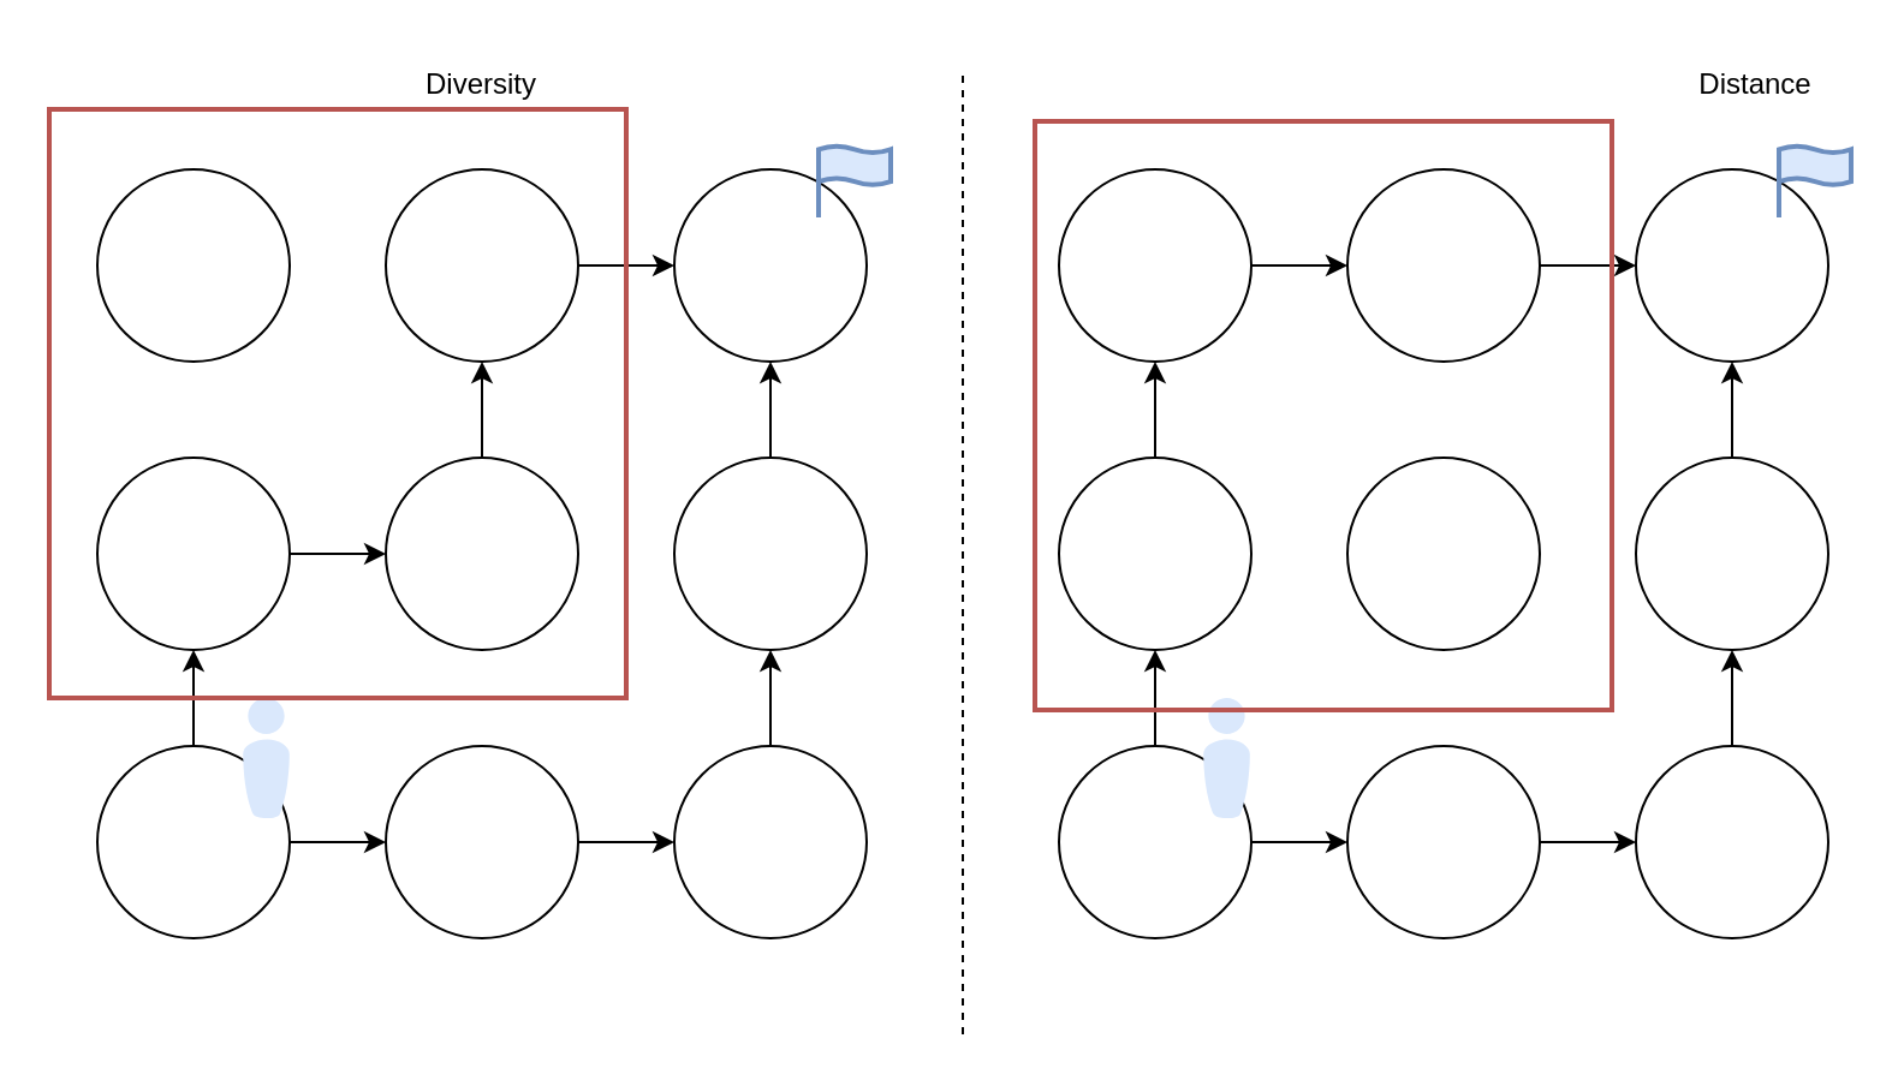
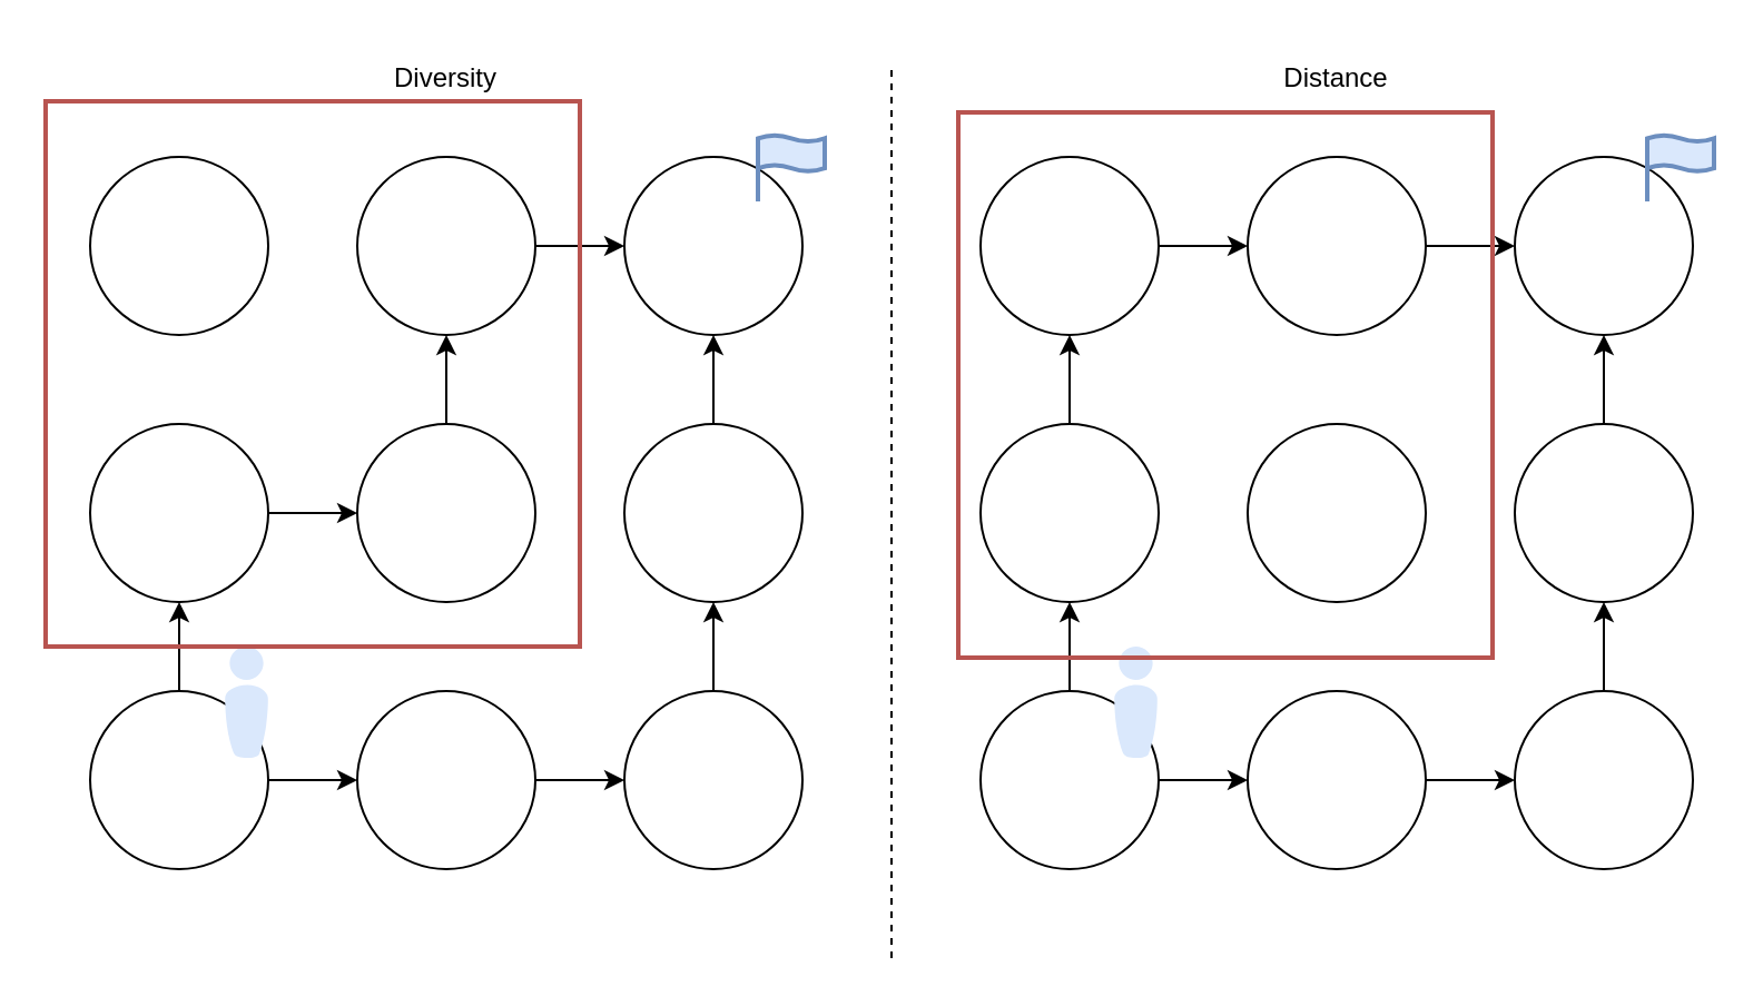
  <mxCell id="0" />
  <mxCell id="1" parent="0" />
  <mxCell id="2" value="" style="edgeStyle=orthogonalEdgeStyle;rounded=0;orthogonalLoop=1;jettySize=auto;html=1;" edge="1" parent="1" source="4" target="6"><mxGeometry relative="1" as="geometry" /></mxCell>
  <mxCell id="3" value="" style="edgeStyle=orthogonalEdgeStyle;rounded=0;orthogonalLoop=1;jettySize=auto;html=1;" edge="1" parent="1" source="4" target="8"><mxGeometry relative="1" as="geometry" /></mxCell>
  <mxCell id="4" value="" style="ellipse;whiteSpace=wrap;html=1;aspect=fixed;" vertex="1" parent="1"><mxGeometry x="40" y="310" width="80" height="80" as="geometry" /></mxCell>
  <mxCell id="5" value="" style="edgeStyle=orthogonalEdgeStyle;rounded=0;orthogonalLoop=1;jettySize=auto;html=1;" edge="1" parent="1" source="6" target="14"><mxGeometry relative="1" as="geometry" /></mxCell>
  <mxCell id="6" value="" style="ellipse;whiteSpace=wrap;html=1;aspect=fixed;" vertex="1" parent="1"><mxGeometry x="160" y="310" width="80" height="80" as="geometry" /></mxCell>
  <mxCell id="7" value="" style="edgeStyle=orthogonalEdgeStyle;rounded=0;orthogonalLoop=1;jettySize=auto;html=1;" edge="1" parent="1" source="8" target="10"><mxGeometry relative="1" as="geometry" /></mxCell>
  <mxCell id="8" value="" style="ellipse;whiteSpace=wrap;html=1;aspect=fixed;" vertex="1" parent="1"><mxGeometry x="40" y="190" width="80" height="80" as="geometry" /></mxCell>
  <mxCell id="9" value="" style="edgeStyle=orthogonalEdgeStyle;rounded=0;orthogonalLoop=1;jettySize=auto;html=1;" edge="1" parent="1" source="10" target="17"><mxGeometry relative="1" as="geometry" /></mxCell>
  <mxCell id="10" value="" style="ellipse;whiteSpace=wrap;html=1;aspect=fixed;" vertex="1" parent="1"><mxGeometry x="160" y="190" width="80" height="80" as="geometry" /></mxCell>
  <mxCell id="11" value="" style="edgeStyle=orthogonalEdgeStyle;rounded=0;orthogonalLoop=1;jettySize=auto;html=1;entryX=0.5;entryY=1;entryDx=0;entryDy=0;" edge="1" parent="1" source="12" target="15"><mxGeometry relative="1" as="geometry" /></mxCell>
  <mxCell id="12" value="" style="ellipse;whiteSpace=wrap;html=1;aspect=fixed;" vertex="1" parent="1"><mxGeometry x="280" y="190" width="80" height="80" as="geometry" /></mxCell>
  <mxCell id="13" value="" style="edgeStyle=orthogonalEdgeStyle;rounded=0;orthogonalLoop=1;jettySize=auto;html=1;" edge="1" parent="1" source="14" target="12"><mxGeometry relative="1" as="geometry" /></mxCell>
  <mxCell id="14" value="" style="ellipse;whiteSpace=wrap;html=1;aspect=fixed;" vertex="1" parent="1"><mxGeometry x="280" y="310" width="80" height="80" as="geometry" /></mxCell>
  <mxCell id="15" value="" style="ellipse;whiteSpace=wrap;html=1;aspect=fixed;" vertex="1" parent="1"><mxGeometry x="280" y="70" width="80" height="80" as="geometry" /></mxCell>
  <mxCell id="16" value="" style="edgeStyle=orthogonalEdgeStyle;rounded=0;orthogonalLoop=1;jettySize=auto;html=1;entryX=0;entryY=0.5;entryDx=0;entryDy=0;" edge="1" parent="1" source="17" target="15"><mxGeometry relative="1" as="geometry" /></mxCell>
  <mxCell id="17" value="" style="ellipse;whiteSpace=wrap;html=1;aspect=fixed;" vertex="1" parent="1"><mxGeometry x="160" y="70" width="80" height="80" as="geometry" /></mxCell>
  <mxCell id="18" value="" style="ellipse;whiteSpace=wrap;html=1;aspect=fixed;" vertex="1" parent="1"><mxGeometry x="40" y="70" width="80" height="80" as="geometry" /></mxCell>
  <mxCell id="19" value="" style="edgeStyle=orthogonalEdgeStyle;rounded=0;orthogonalLoop=1;jettySize=auto;html=1;" edge="1" parent="1" source="21" target="25"><mxGeometry relative="1" as="geometry" /></mxCell>
  <mxCell id="20" value="" style="edgeStyle=orthogonalEdgeStyle;rounded=0;orthogonalLoop=1;jettySize=auto;html=1;" edge="1" parent="1" source="21" target="23"><mxGeometry relative="1" as="geometry" /></mxCell>
  <mxCell id="21" value="" style="ellipse;whiteSpace=wrap;html=1;aspect=fixed;" vertex="1" parent="1"><mxGeometry x="440" y="310" width="80" height="80" as="geometry" /></mxCell>
  <mxCell id="22" value="" style="edgeStyle=orthogonalEdgeStyle;rounded=0;orthogonalLoop=1;jettySize=auto;html=1;" edge="1" parent="1" source="23" target="30"><mxGeometry relative="1" as="geometry" /></mxCell>
  <mxCell id="23" value="" style="ellipse;whiteSpace=wrap;html=1;aspect=fixed;" vertex="1" parent="1"><mxGeometry x="560" y="310" width="80" height="80" as="geometry" /></mxCell>
  <mxCell id="24" value="" style="edgeStyle=orthogonalEdgeStyle;rounded=0;orthogonalLoop=1;jettySize=auto;html=1;" edge="1" parent="1" source="25" target="35"><mxGeometry relative="1" as="geometry" /></mxCell>
  <mxCell id="25" value="" style="ellipse;whiteSpace=wrap;html=1;aspect=fixed;" vertex="1" parent="1"><mxGeometry x="440" y="190" width="80" height="80" as="geometry" /></mxCell>
  <mxCell id="26" value="" style="ellipse;whiteSpace=wrap;html=1;aspect=fixed;" vertex="1" parent="1"><mxGeometry x="560" y="190" width="80" height="80" as="geometry" /></mxCell>
  <mxCell id="27" value="" style="edgeStyle=orthogonalEdgeStyle;rounded=0;orthogonalLoop=1;jettySize=auto;html=1;entryX=0.5;entryY=1;entryDx=0;entryDy=0;" edge="1" parent="1" source="28" target="31"><mxGeometry relative="1" as="geometry" /></mxCell>
  <mxCell id="28" value="" style="ellipse;whiteSpace=wrap;html=1;aspect=fixed;" vertex="1" parent="1"><mxGeometry x="680" y="190" width="80" height="80" as="geometry" /></mxCell>
  <mxCell id="29" value="" style="edgeStyle=orthogonalEdgeStyle;rounded=0;orthogonalLoop=1;jettySize=auto;html=1;" edge="1" parent="1" source="30" target="28"><mxGeometry relative="1" as="geometry" /></mxCell>
  <mxCell id="30" value="" style="ellipse;whiteSpace=wrap;html=1;aspect=fixed;" vertex="1" parent="1"><mxGeometry x="680" y="310" width="80" height="80" as="geometry" /></mxCell>
  <mxCell id="31" value="" style="ellipse;whiteSpace=wrap;html=1;aspect=fixed;" vertex="1" parent="1"><mxGeometry x="680" y="70" width="80" height="80" as="geometry" /></mxCell>
  <mxCell id="32" value="" style="edgeStyle=orthogonalEdgeStyle;rounded=0;orthogonalLoop=1;jettySize=auto;html=1;entryX=0;entryY=0.5;entryDx=0;entryDy=0;" edge="1" parent="1" source="33" target="31"><mxGeometry relative="1" as="geometry" /></mxCell>
  <mxCell id="33" value="" style="ellipse;whiteSpace=wrap;html=1;aspect=fixed;" vertex="1" parent="1"><mxGeometry x="560" y="70" width="80" height="80" as="geometry" /></mxCell>
  <mxCell id="34" value="" style="edgeStyle=orthogonalEdgeStyle;rounded=0;orthogonalLoop=1;jettySize=auto;html=1;" edge="1" parent="1" source="35" target="33"><mxGeometry relative="1" as="geometry" /></mxCell>
  <mxCell id="35" value="" style="ellipse;whiteSpace=wrap;html=1;aspect=fixed;" vertex="1" parent="1"><mxGeometry x="440" y="70" width="80" height="80" as="geometry" /></mxCell>
  <mxCell id="36" value="" style="endArrow=none;dashed=1;html=1;rounded=0;" edge="1" parent="1"><mxGeometry width="50" height="50" relative="1" as="geometry"><mxPoint x="400" y="430" as="sourcePoint" /><mxPoint x="400" y="30" as="targetPoint" /></mxGeometry></mxCell>
  <mxCell id="37" value="Diversity" style="text;html=1;strokeColor=none;fillColor=none;align=center;verticalAlign=middle;whiteSpace=wrap;rounded=0;" vertex="1" parent="1"><mxGeometry x="170" y="20" width="60" height="30" as="geometry" /></mxCell>
- <mxCell id="38" value="Distance" style="text;html=1;strokeColor=none;fillColor=none;align=center;verticalAlign=middle;whiteSpace=wrap;rounded=0;" vertex="1" parent="1"><mxGeometry x="700" y="20" width="60" height="30" as="geometry" /></mxCell>
+ <mxCell id="38" value="Distance" style="text;html=1;strokeColor=none;fillColor=none;align=center;verticalAlign=middle;whiteSpace=wrap;rounded=0;" vertex="1" parent="1"><mxGeometry x="570" y="20" width="60" height="30" as="geometry" /></mxCell>
  <mxCell id="39" value="" style="verticalLabelPosition=bottom;html=1;fillColor=#dae8fc;strokeColor=#6c8ebf;verticalAlign=top;pointerEvents=1;align=center;shape=mxgraph.cisco_safe.people_places_things_icons.icon8;rounded=1;" vertex="1" parent="1"><mxGeometry x="100.5" y="290" width="19.5" height="50" as="geometry" /></mxCell>
  <mxCell id="40" value="" style="html=1;verticalLabelPosition=bottom;align=center;labelBackgroundColor=#ffffff;verticalAlign=top;strokeWidth=2;strokeColor=#6c8ebf;shadow=0;dashed=0;shape=mxgraph.ios7.icons.flag;fillColor=#dae8fc;rounded=1;" vertex="1" parent="1"><mxGeometry x="340" y="60" width="30" height="30" as="geometry" /></mxCell>
  <mxCell id="41" value="" style="verticalLabelPosition=bottom;html=1;fillColor=#dae8fc;strokeColor=#6c8ebf;verticalAlign=top;pointerEvents=1;align=center;shape=mxgraph.cisco_safe.people_places_things_icons.icon8;rounded=1;" vertex="1" parent="1"><mxGeometry x="500" y="290" width="19.5" height="50" as="geometry" /></mxCell>
  <mxCell id="42" value="" style="html=1;verticalLabelPosition=bottom;align=center;labelBackgroundColor=#ffffff;verticalAlign=top;strokeWidth=2;strokeColor=#6c8ebf;shadow=0;dashed=0;shape=mxgraph.ios7.icons.flag;fillColor=#dae8fc;rounded=1;" vertex="1" parent="1"><mxGeometry x="739.5" y="60" width="30" height="30" as="geometry" /></mxCell>
  <mxCell id="43" value="" style="rounded=0;whiteSpace=wrap;html=1;fillColor=none;strokeColor=#b85450;strokeWidth=2;" vertex="1" parent="1"><mxGeometry x="20" y="45" width="240" height="245" as="geometry" /></mxCell>
  <mxCell id="44" value="" style="rounded=0;whiteSpace=wrap;html=1;fillColor=none;strokeColor=#b85450;strokeWidth=2;" vertex="1" parent="1"><mxGeometry x="430" y="50" width="240" height="245" as="geometry" /></mxCell>
